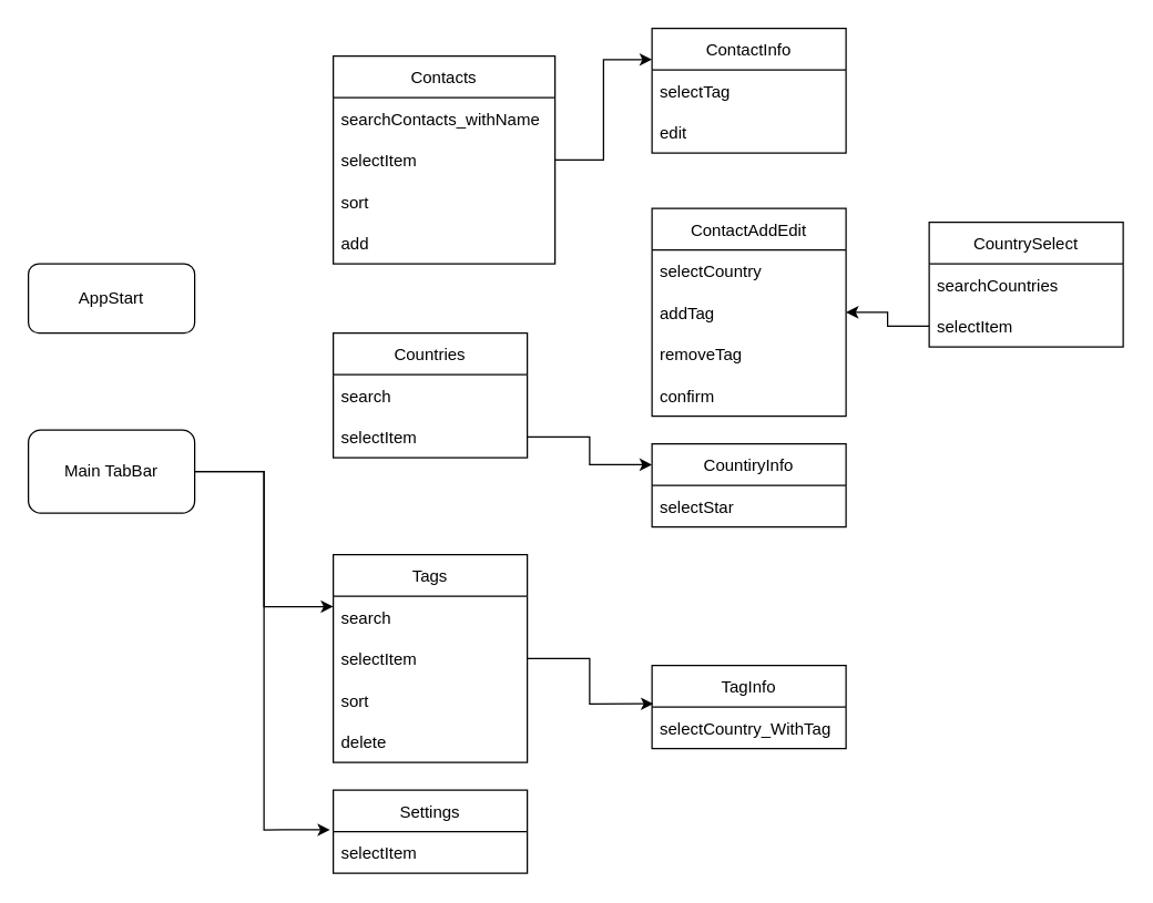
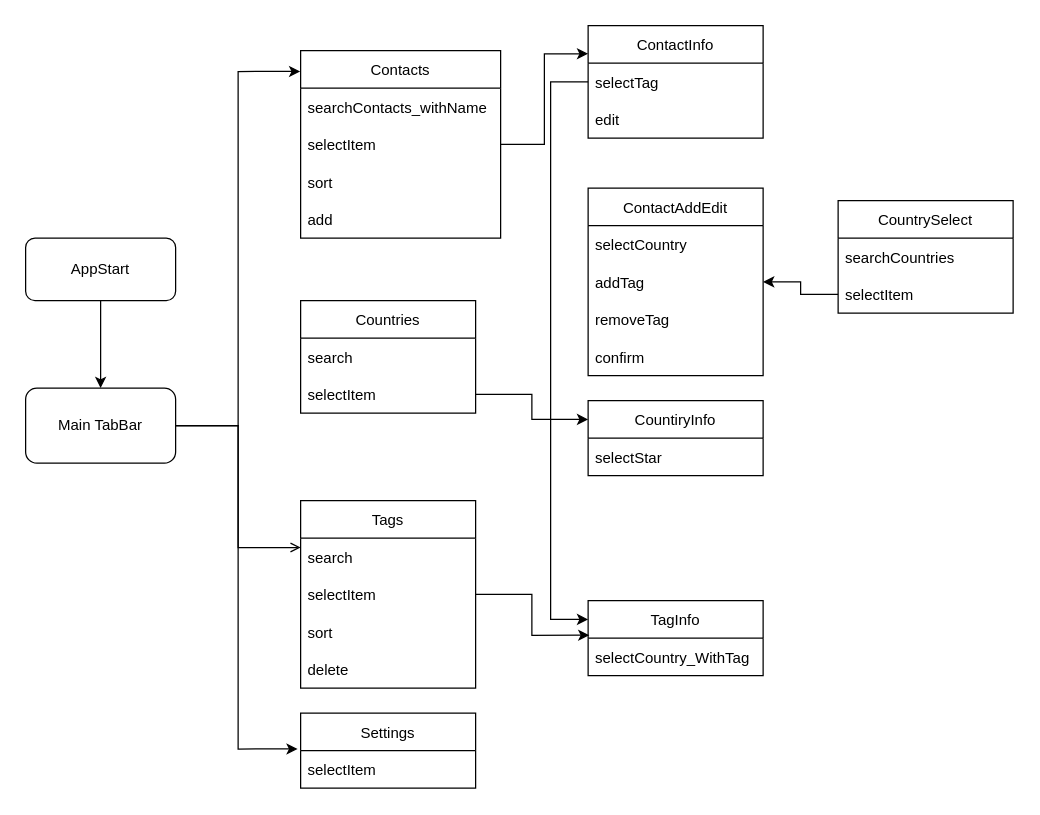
  <mxCell id="0" />
  <mxCell id="1" parent="0" />
+ <mxCell id="2" style="edgeStyle=orthogonalEdgeStyle;rounded=0;orthogonalLoop=1;jettySize=auto;html=1;entryX=0.5;entryY=0;entryDx=0;entryDy=0;" parent="1" source="3" target="7" edge="1"><mxGeometry relative="1" as="geometry" /></mxCell>
  <mxCell id="3" value="AppStart" style="rounded=1;whiteSpace=wrap;html=1;fontSize=12;glass=0;strokeWidth=1;shadow=0;" parent="1" vertex="1"><mxGeometry x="20" y="190" width="120" height="50" as="geometry" /></mxCell>
- <mxCell id="5" style="edgeStyle=orthogonalEdgeStyle;rounded=0;orthogonalLoop=1;jettySize=auto;html=1;entryX=0;entryY=0.25;entryDx=0;entryDy=0;" parent="1" source="7" target="16" edge="1"><mxGeometry relative="1" as="geometry" /></mxCell>
+ <mxCell id="4" style="edgeStyle=orthogonalEdgeStyle;rounded=0;orthogonalLoop=1;jettySize=auto;html=1;entryX=-0.002;entryY=0.111;entryDx=0;entryDy=0;entryPerimeter=0;" parent="1" source="7" target="8" edge="1"><mxGeometry relative="1" as="geometry" /></mxCell>
+ <mxCell id="5" style="edgeStyle=orthogonalEdgeStyle;rounded=0;orthogonalLoop=1;jettySize=auto;html=1;entryX=0;entryY=0.25;entryDx=0;entryDy=0;endArrow=open;" parent="1" source="7" target="16" edge="1"><mxGeometry relative="1" as="geometry" /></mxCell>
  <mxCell id="6" style="edgeStyle=orthogonalEdgeStyle;rounded=0;orthogonalLoop=1;jettySize=auto;html=1;entryX=-0.017;entryY=-0.044;entryDx=0;entryDy=0;entryPerimeter=0;" parent="1" source="7" target="22" edge="1"><mxGeometry relative="1" as="geometry"><Array as="points"><mxPoint x="190" y="340" /><mxPoint x="190" y="599" /></Array></mxGeometry></mxCell>
  <mxCell id="7" value="Main TabBar" style="rounded=1;whiteSpace=wrap;html=1;" parent="1" vertex="1"><mxGeometry y="310" width="120" height="60" as="geometry" x="20" /></mxCell>
  <mxCell id="8" value="Contacts" style="swimlane;fontStyle=0;childLayout=stackLayout;horizontal=1;startSize=30;horizontalStack=0;resizeParent=1;resizeParentMax=0;resizeLast=0;collapsible=1;marginBottom=0;" parent="1" vertex="1"><mxGeometry x="240" y="40" width="160" height="150" as="geometry" /></mxCell>
  <mxCell id="9" value="searchContacts_withName" style="text;strokeColor=none;fillColor=none;align=left;verticalAlign=middle;spacingLeft=4;spacingRight=4;overflow=hidden;points=[[0,0.5],[1,0.5]];portConstraint=eastwest;rotatable=0;" parent="8" vertex="1"><mxGeometry y="30" width="160" height="30" as="geometry" /></mxCell>
  <mxCell id="10" value="selectItem" style="text;strokeColor=none;fillColor=none;align=left;verticalAlign=middle;spacingLeft=4;spacingRight=4;overflow=hidden;points=[[0,0.5],[1,0.5]];portConstraint=eastwest;rotatable=0;" parent="8" vertex="1"><mxGeometry y="60" width="160" height="30" as="geometry" /></mxCell>
  <mxCell id="11" value="sort" style="text;strokeColor=none;fillColor=none;align=left;verticalAlign=middle;spacingLeft=4;spacingRight=4;overflow=hidden;points=[[0,0.5],[1,0.5]];portConstraint=eastwest;rotatable=0;" parent="8" vertex="1"><mxGeometry y="90" width="160" height="30" as="geometry" /></mxCell>
  <mxCell id="12" value="add" style="text;strokeColor=none;fillColor=none;align=left;verticalAlign=middle;spacingLeft=4;spacingRight=4;overflow=hidden;points=[[0,0.5],[1,0.5]];portConstraint=eastwest;rotatable=0;" parent="8" vertex="1"><mxGeometry y="120" width="160" height="30" as="geometry" /></mxCell>
  <mxCell id="13" value="Countries" style="swimlane;fontStyle=0;childLayout=stackLayout;horizontal=1;startSize=30;horizontalStack=0;resizeParent=1;resizeParentMax=0;resizeLast=0;collapsible=1;marginBottom=0;" parent="1" vertex="1"><mxGeometry x="240" y="240" width="140" height="90" as="geometry" /></mxCell>
  <mxCell id="14" value="search" style="text;strokeColor=none;fillColor=none;align=left;verticalAlign=middle;spacingLeft=4;spacingRight=4;overflow=hidden;points=[[0,0.5],[1,0.5]];portConstraint=eastwest;rotatable=0;" parent="13" vertex="1"><mxGeometry y="30" width="140" height="30" as="geometry" /></mxCell>
  <mxCell id="15" value="selectItem" style="text;strokeColor=none;fillColor=none;align=left;verticalAlign=middle;spacingLeft=4;spacingRight=4;overflow=hidden;points=[[0,0.5],[1,0.5]];portConstraint=eastwest;rotatable=0;" parent="13" vertex="1"><mxGeometry y="60" width="140" height="30" as="geometry" /></mxCell>
  <mxCell id="16" value="Tags" style="swimlane;fontStyle=0;childLayout=stackLayout;horizontal=1;startSize=30;horizontalStack=0;resizeParent=1;resizeParentMax=0;resizeLast=0;collapsible=1;marginBottom=0;" parent="1" vertex="1"><mxGeometry x="240" y="400" width="140" height="150" as="geometry" /></mxCell>
  <mxCell id="17" value="search" style="text;strokeColor=none;fillColor=none;align=left;verticalAlign=middle;spacingLeft=4;spacingRight=4;overflow=hidden;points=[[0,0.5],[1,0.5]];portConstraint=eastwest;rotatable=0;" parent="16" vertex="1"><mxGeometry y="30" width="140" height="30" as="geometry" /></mxCell>
  <mxCell id="18" value="selectItem" style="text;strokeColor=none;fillColor=none;align=left;verticalAlign=middle;spacingLeft=4;spacingRight=4;overflow=hidden;points=[[0,0.5],[1,0.5]];portConstraint=eastwest;rotatable=0;" parent="16" vertex="1"><mxGeometry y="60" width="140" height="30" as="geometry" /></mxCell>
  <mxCell id="19" value="sort" style="text;strokeColor=none;fillColor=none;align=left;verticalAlign=middle;spacingLeft=4;spacingRight=4;overflow=hidden;points=[[0,0.5],[1,0.5]];portConstraint=eastwest;rotatable=0;" parent="16" vertex="1"><mxGeometry y="90" width="140" height="30" as="geometry" /></mxCell>
  <mxCell id="20" value="delete" style="text;strokeColor=none;fillColor=none;align=left;verticalAlign=middle;spacingLeft=4;spacingRight=4;overflow=hidden;points=[[0,0.5],[1,0.5]];portConstraint=eastwest;rotatable=0;" parent="16" vertex="1"><mxGeometry y="120" width="140" height="30" as="geometry" /></mxCell>
  <mxCell id="21" value="Settings" style="swimlane;fontStyle=0;childLayout=stackLayout;horizontal=1;startSize=30;horizontalStack=0;resizeParent=1;resizeParentMax=0;resizeLast=0;collapsible=1;marginBottom=0;" parent="1" vertex="1"><mxGeometry x="240" y="570" width="140" height="60" as="geometry" /></mxCell>
  <mxCell id="22" value="selectItem" style="text;strokeColor=none;fillColor=none;align=left;verticalAlign=middle;spacingLeft=4;spacingRight=4;overflow=hidden;points=[[0,0.5],[1,0.5]];portConstraint=eastwest;rotatable=0;" parent="21" vertex="1"><mxGeometry y="30" width="140" height="30" as="geometry" /></mxCell>
  <mxCell id="23" value="ContactInfo" style="swimlane;fontStyle=0;childLayout=stackLayout;horizontal=1;startSize=30;horizontalStack=0;resizeParent=1;resizeParentMax=0;resizeLast=0;collapsible=1;marginBottom=0;" parent="1" vertex="1"><mxGeometry x="470" y="20" width="140" height="90" as="geometry" /></mxCell>
  <mxCell id="24" value="selectTag" style="text;strokeColor=none;fillColor=none;align=left;verticalAlign=middle;spacingLeft=4;spacingRight=4;overflow=hidden;points=[[0,0.5],[1,0.5]];portConstraint=eastwest;rotatable=0;" parent="23" vertex="1"><mxGeometry y="30" width="140" height="30" as="geometry" /></mxCell>
  <mxCell id="25" value="edit" style="text;strokeColor=none;fillColor=none;align=left;verticalAlign=middle;spacingLeft=4;spacingRight=4;overflow=hidden;points=[[0,0.5],[1,0.5]];portConstraint=eastwest;rotatable=0;" parent="23" vertex="1"><mxGeometry y="60" width="140" height="30" as="geometry" /></mxCell>
  <mxCell id="26" value="ContactAddEdit" style="swimlane;fontStyle=0;childLayout=stackLayout;horizontal=1;startSize=30;horizontalStack=0;resizeParent=1;resizeParentMax=0;resizeLast=0;collapsible=1;marginBottom=0;" parent="1" vertex="1"><mxGeometry x="470" y="150" width="140" height="150" as="geometry" /></mxCell>
  <mxCell id="27" value="selectCountry" style="text;strokeColor=none;fillColor=none;align=left;verticalAlign=middle;spacingLeft=4;spacingRight=4;overflow=hidden;points=[[0,0.5],[1,0.5]];portConstraint=eastwest;rotatable=0;" parent="26" vertex="1"><mxGeometry y="30" width="140" height="30" as="geometry" /></mxCell>
  <mxCell id="28" value="addTag" style="text;strokeColor=none;fillColor=none;align=left;verticalAlign=middle;spacingLeft=4;spacingRight=4;overflow=hidden;points=[[0,0.5],[1,0.5]];portConstraint=eastwest;rotatable=0;" parent="26" vertex="1"><mxGeometry y="60" width="140" height="30" as="geometry" /></mxCell>
  <mxCell id="29" value="removeTag" style="text;strokeColor=none;fillColor=none;align=left;verticalAlign=middle;spacingLeft=4;spacingRight=4;overflow=hidden;points=[[0,0.5],[1,0.5]];portConstraint=eastwest;rotatable=0;" parent="26" vertex="1"><mxGeometry y="90" width="140" height="30" as="geometry" /></mxCell>
  <mxCell id="30" value="confirm" style="text;strokeColor=none;fillColor=none;align=left;verticalAlign=middle;spacingLeft=4;spacingRight=4;overflow=hidden;points=[[0,0.5],[1,0.5]];portConstraint=eastwest;rotatable=0;" parent="26" vertex="1"><mxGeometry y="120" width="140" height="30" as="geometry" /></mxCell>
  <mxCell id="31" style="edgeStyle=orthogonalEdgeStyle;rounded=0;orthogonalLoop=1;jettySize=auto;html=1;entryX=0;entryY=0.25;entryDx=0;entryDy=0;" parent="1" source="10" target="23" edge="1"><mxGeometry relative="1" as="geometry" /></mxCell>
  <mxCell id="32" value="CountiryInfo" style="swimlane;fontStyle=0;childLayout=stackLayout;horizontal=1;startSize=30;horizontalStack=0;resizeParent=1;resizeParentMax=0;resizeLast=0;collapsible=1;marginBottom=0;" parent="1" vertex="1"><mxGeometry x="470" y="320" width="140" height="60" as="geometry" /></mxCell>
  <mxCell id="33" value="selectStar" style="text;strokeColor=none;fillColor=none;align=left;verticalAlign=middle;spacingLeft=4;spacingRight=4;overflow=hidden;points=[[0,0.5],[1,0.5]];portConstraint=eastwest;rotatable=0;" parent="32" vertex="1"><mxGeometry y="30" width="140" height="30" as="geometry" /></mxCell>
  <mxCell id="34" style="edgeStyle=orthogonalEdgeStyle;rounded=0;orthogonalLoop=1;jettySize=auto;html=1;entryX=0;entryY=0.25;entryDx=0;entryDy=0;" parent="1" source="15" target="32" edge="1"><mxGeometry relative="1" as="geometry" /></mxCell>
  <mxCell id="35" value="TagInfo" style="swimlane;fontStyle=0;childLayout=stackLayout;horizontal=1;startSize=30;horizontalStack=0;resizeParent=1;resizeParentMax=0;resizeLast=0;collapsible=1;marginBottom=0;" parent="1" vertex="1"><mxGeometry x="470" y="480" width="140" height="60" as="geometry" /></mxCell>
  <mxCell id="36" value="selectCountry_WithTag" style="text;strokeColor=none;fillColor=none;align=left;verticalAlign=middle;spacingLeft=4;spacingRight=4;overflow=hidden;points=[[0,0.5],[1,0.5]];portConstraint=eastwest;rotatable=0;" parent="35" vertex="1"><mxGeometry y="30" width="140" height="30" as="geometry" /></mxCell>
  <mxCell id="37" style="edgeStyle=orthogonalEdgeStyle;rounded=0;orthogonalLoop=1;jettySize=auto;html=1;entryX=0.007;entryY=-0.077;entryDx=0;entryDy=0;entryPerimeter=0;" parent="1" source="18" target="36" edge="1"><mxGeometry relative="1" as="geometry" /></mxCell>
  <mxCell id="38" value="CountrySelect" style="swimlane;fontStyle=0;childLayout=stackLayout;horizontal=1;startSize=30;horizontalStack=0;resizeParent=1;resizeParentMax=0;resizeLast=0;collapsible=1;marginBottom=0;" parent="1" vertex="1"><mxGeometry x="670" y="160" width="140" height="90" as="geometry" /></mxCell>
  <mxCell id="39" value="searchCountries" style="text;strokeColor=none;fillColor=none;align=left;verticalAlign=middle;spacingLeft=4;spacingRight=4;overflow=hidden;points=[[0,0.5],[1,0.5]];portConstraint=eastwest;rotatable=0;" parent="38" vertex="1"><mxGeometry y="30" width="140" height="30" as="geometry" /></mxCell>
  <mxCell id="40" value="selectItem" style="text;strokeColor=none;fillColor=none;align=left;verticalAlign=middle;spacingLeft=4;spacingRight=4;overflow=hidden;points=[[0,0.5],[1,0.5]];portConstraint=eastwest;rotatable=0;" parent="38" vertex="1"><mxGeometry y="60" width="140" height="30" as="geometry" /></mxCell>
  <mxCell id="41" style="edgeStyle=orthogonalEdgeStyle;rounded=0;orthogonalLoop=1;jettySize=auto;html=1;entryX=1;entryY=0.5;entryDx=0;entryDy=0;" edge="1" parent="1" source="40" target="28"><mxGeometry relative="1" as="geometry" /></mxCell>
+ <mxCell id="42" style="edgeStyle=orthogonalEdgeStyle;rounded=0;orthogonalLoop=1;jettySize=auto;html=1;exitX=0;exitY=0.5;exitDx=0;exitDy=0;entryX=0;entryY=0.25;entryDx=0;entryDy=0;" edge="1" parent="1" source="24" target="35"><mxGeometry relative="1" as="geometry"><Array as="points"><mxPoint x="440" y="65" /><mxPoint x="440" y="495" /></Array></mxGeometry></mxCell>
